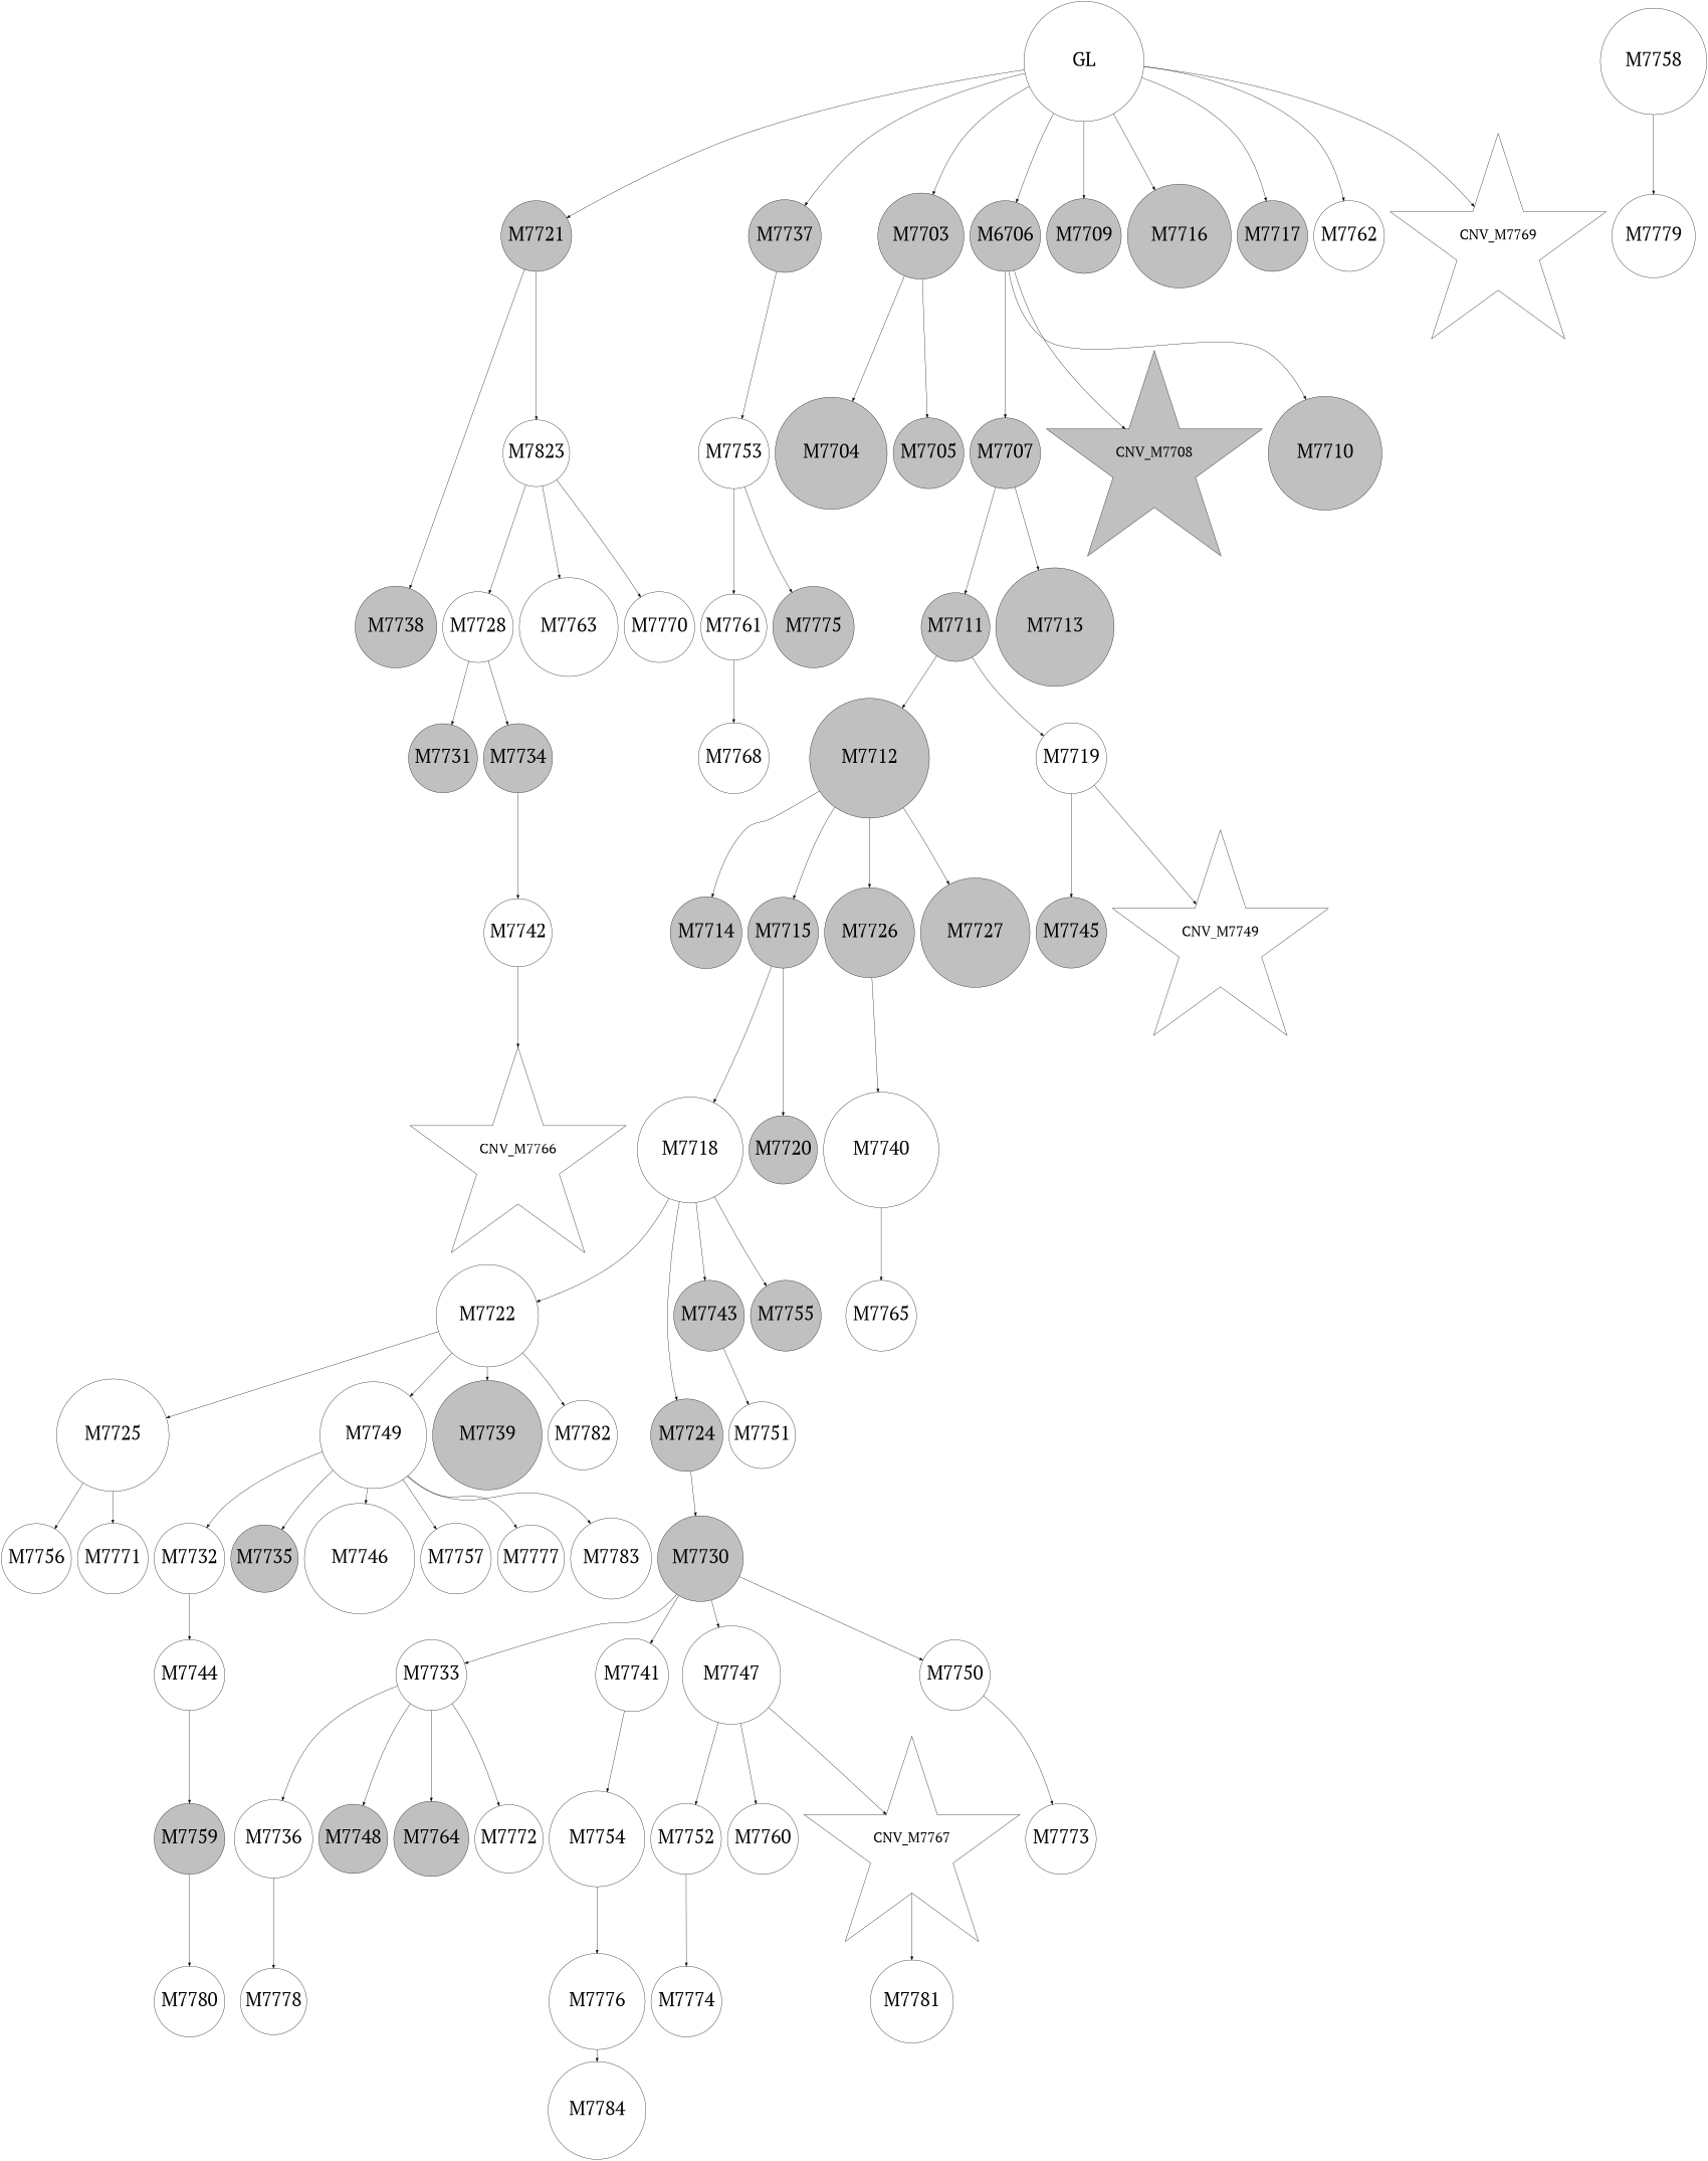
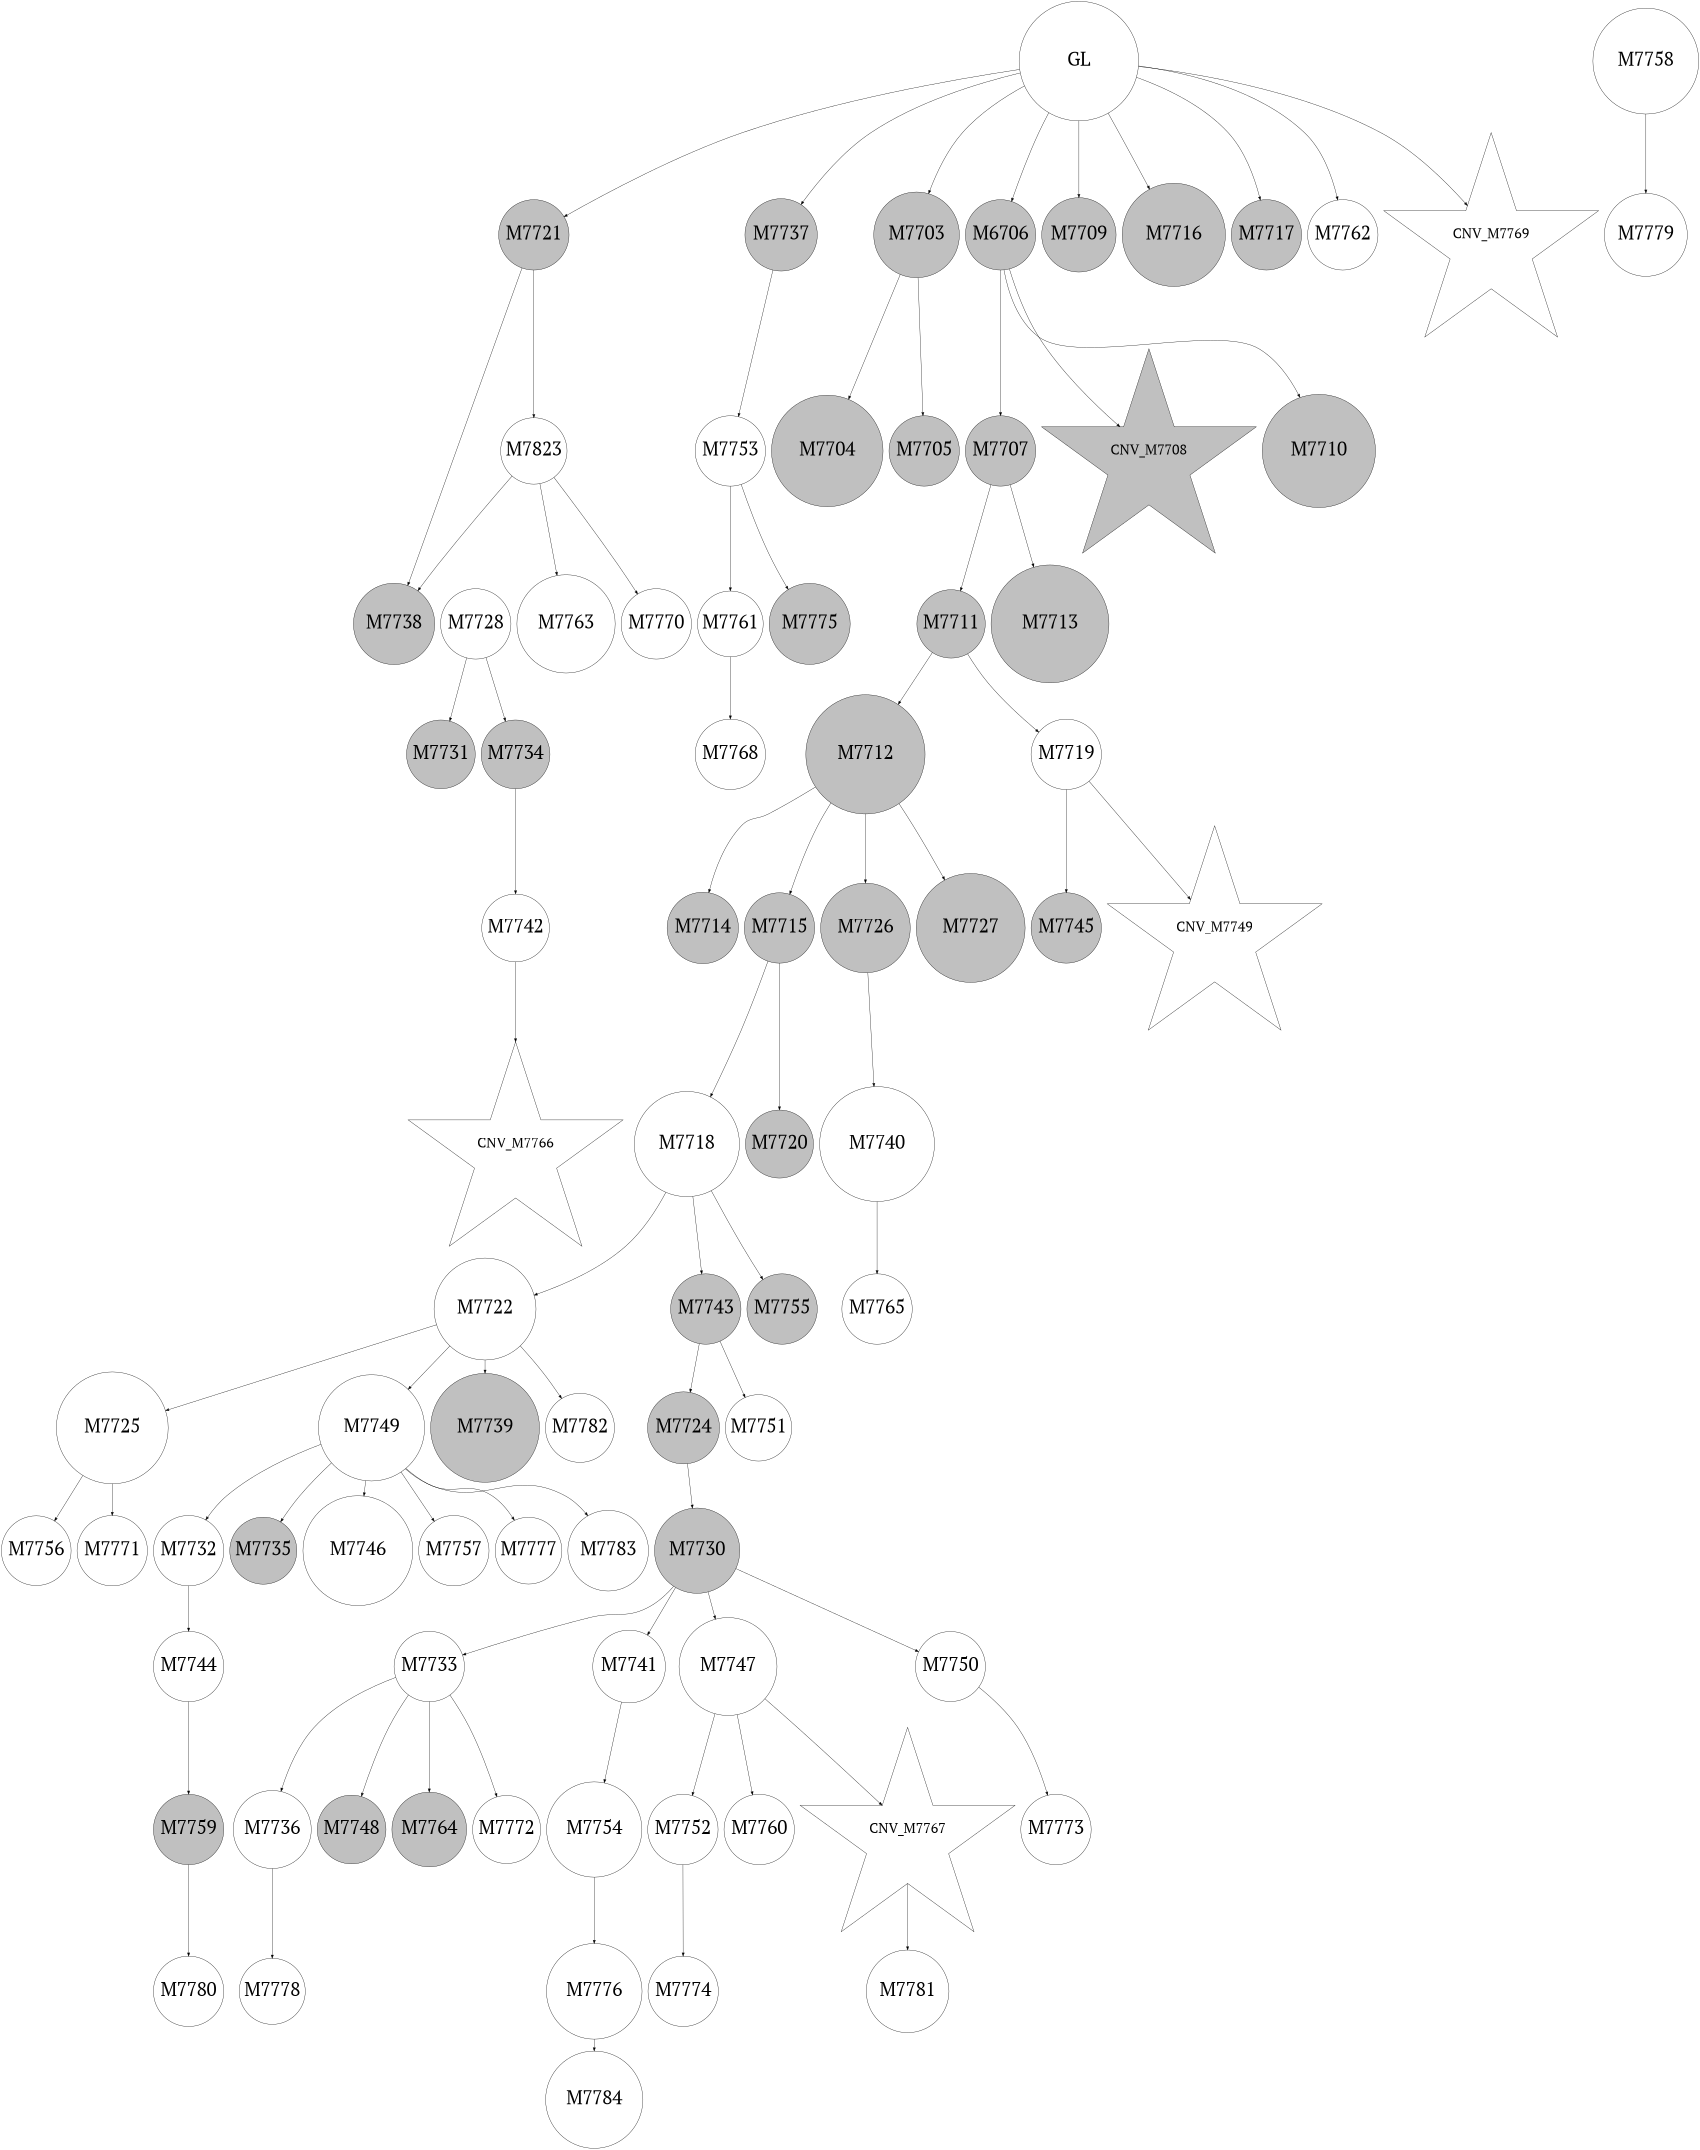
  digraph {
    fontname="PT Serif"
    node [fillcolor=white fontname="PT Serif" fontsize=56 shape=circle style=filled]
    edge [fontname="PT Serif"]
    n1 [fillcolor=grey height=2 label=M7711 width=2.22]
    n2 [fillcolor=grey height=2 label=M7712 width=4.99]
    n3 [height=2 label=M7719 width=1.4]
    n4 [fillcolor=grey height=2 label=M7714 width=2.98]
    n5 [fillcolor=grey height=2 label=M7715 width=1.07]
    n6 [fillcolor=grey height=2 label=M7726 width=3.75]
    n7 [fillcolor=grey height=2 label=M7727 width=4.56]
    n8 [fillcolor=grey height=2 label=M7745 width=0.79]
    n9 [fontsize=42 label=CNV_M7749 shape=star]
    n10 [height=2 label=M7718 width=4.4]
    n11 [fillcolor=grey height=2 label=M7720 width=2.25]
    n12 [height=2 label=M7740 width=4.81]
    n13 [height=2 label=M7722 width=4.27]
    n14 [fillcolor=grey height=2 label=M7724 width=3.02]
    n15 [fillcolor=grey height=2 label=M7743 width=1.08]
    n16 [fillcolor=grey height=2 label=M7755 width=0.72]
    n17 [height=2 label=M7765 width=1.26]
    n18 [height=2 label=M7776 width=4]
    n19 [height=2 label=M7784 width=4.07]
    n20 [height=2 label=M7725 width=4.68]
    n21 [height=2 label=M7749 width=4.45]
    n22 [fillcolor=grey height=2 label=M7739 width=4.56]
    n23 [height=2 label=M7782 width=2.11]
    n24 [fillcolor=grey height=2 label=M7730 width=3.57]
    n25 [height=2 label=M7751 width=2.58]
    n26 [height=2 label=M7756 width=2.04]
    n27 [height=2 label=M7771 width=0.34]
    n28 [height=2 label=M7732 width=1.44]
    n29 [fillcolor=grey height=2 label=M7735 width=2.8]
    n30 [height=2 label=M7746 width=4.6]
    n31 [height=2 label=M7757 width=0.43]
    n32 [height=2 label=M7777 width=2.46]
    n33 [height=2 label=M7783 width=3.38]
    n34 [height=2 label=M7733 width=1.05]
    n35 [height=2 label=M7741 width=3.04]
    n36 [height=2 label=M7747 width=4.1]
    n37 [height=2 label=M7750 width=2.02]
    n38 [fillcolor=grey height=2 label=M7721 width=0.64]
    n39 [height=2 label=M7823 width=2.57]
    n40 [fillcolor=grey height=2 label=M7738 width=3.4]
    n41 [height=2 label=M7728 width=1.11]
    n42 [height=2 label=M7763 width=4.11]
    n43 [height=2 label=M7770 width=1.8]
    n44 [fillcolor=grey height=2 label=M7731 width=2.18]
    n45 [fillcolor=grey height=2 label=M7734 width=2.15]
    n46 [height=2 label=M7744 width=0.07]
    n47 [height=2 label=M7742 width=2.29]
    n48 [height=2 label=M7736 width=3.27]
    n49 [fillcolor=grey height=2 label=M7748 width=2.15]
    n50 [fillcolor=grey height=2 label=M7764 width=3.13]
    n51 [height=2 label=M7772 width=2.24]
    n52 [height=2 label=M7754 width=3.99]
    n53 [height=2 label=M7752 width=0.66]
    n54 [height=2 label=M7760 width=0.67]
    n55 [fontsize=42 label=CNV_M7767 shape=star]
    n56 [height=2 label=M7773 width=1.84]
    n57 [fontsize=42 label=CNV_M7766 shape=star]
    n58 [fillcolor=grey height=2 label=M7759 width=0.03]
    n59 [height=2 label=M7758 width=4.43]
    n60 [height=2 label=M7779 width=3.47]
    n61 [height=2 label=M7778 width=2.67]
    n62 [height=2 label=M7774 width=0.88]
    n63 [height=2 label=M7781 width=3.46]
    n64 [height=2 label=M7780 width=0.21]
    n65 [fillcolor=grey height=2 label=M7737 width=3.03]
    n66 [height=2 label=M7753 width=0.13]
    n67 [height=2 label=M7761 width=2.71]
    n68 [fillcolor=grey height=2 label=M7775 width=3.39]
    n69 [height=2 label=M7768 width=0.7]
    n70 [height=5 label=GL width=5 fillcolor="" shape="" style=""]
    n71 [fillcolor=grey height=2 label=M7703 width=3.59]
    n72 [fillcolor=grey height=2 label=M6706 width=0.66]
    n73 [fillcolor=grey height=2 label=M7709 width=3.11]
    n74 [fillcolor=grey height=2 label=M7716 width=4.32]
    n75 [fillcolor=grey height=2 label=M7717 width=1.09]
    n76 [height=2 label=M7762 width=1.12]
    n77 [fontsize=42 label=CNV_M7769 shape=star]
    n78 [fillcolor=grey height=2 label=M7704 width=4.67]
    n79 [fillcolor=grey height=2 label=M7705 width=1.68]
    n80 [fillcolor=grey height=2 label=M7707 width=0.16]
    n81 [fillcolor=grey fontsize=42 label=CNV_M7708 shape=star]
    n82 [fillcolor=grey height=2 label=M7710 width=4.73]
    n83 [fillcolor=grey height=2 label=M7713 width=4.93]
    n1 -> n2
    n1 -> n3
    n2 -> n4
    n2 -> n5
    n2 -> n6
    n2 -> n7
    n3 -> n8
    n3 -> n9
    n5 -> n10
    n5 -> n11
    n6 -> n12
    n10 -> n13
-   n10 -> n14
+   n15 -> n14
    n10 -> n15
    n10 -> n16
    n12 -> n17
    n13 -> n20
    n13 -> n21
    n13 -> n22
    n13 -> n23
    n14 -> n24
    n15 -> n25
    n18 -> n19
    n20 -> n26
    n20 -> n27
    n21 -> n28
    n21 -> n29
    n21 -> n30
    n21 -> n31
    n21 -> n32
    n21 -> n33
    n24 -> n34
    n24 -> n35
    n24 -> n36
    n24 -> n37
    n28 -> n46
    n34 -> n48
    n34 -> n49
    n34 -> n50
    n34 -> n51
    n35 -> n52
    n36 -> n53
    n36 -> n54
    n36 -> n55
    n37 -> n56
    n38 -> n39
    n38 -> n40
-   n39 -> n41
+   n39 -> n40
    n39 -> n42
    n39 -> n43
    n41 -> n44
    n41 -> n45
    n45 -> n47
    n46 -> n58
    n47 -> n57
    n48 -> n61
    n52 -> n18
    n53 -> n62
    n55 -> n63
    n58 -> n64
    n59 -> n60
    n65 -> n66
    n66 -> n67
    n66 -> n68
    n67 -> n69
    n70 -> n38
    n70 -> n65
    n70 -> n71
    n70 -> n72
    n70 -> n73
    n70 -> n74
    n70 -> n75
    n70 -> n76
    n70 -> n77
    n71 -> n78
    n71 -> n79
    n72 -> n80
    n72 -> n81
    n72 -> n82
    n80 -> n1
    n80 -> n83
  }
